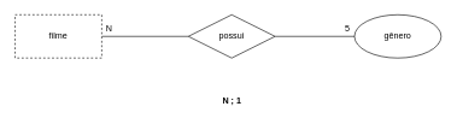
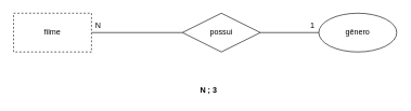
  <mxCell id="0" />
  <mxCell id="1" parent="0" />
  <mxCell id="2" style="edgeStyle=orthogonalEdgeStyle;rounded=0;orthogonalLoop=1;jettySize=auto;html=1;exitX=1;exitY=0.5;exitDx=0;exitDy=0;entryX=0;entryY=0.5;entryDx=0;entryDy=0;endArrow=none;endFill=0;" edge="1" parent="1" source="3" target="6"><mxGeometry relative="1" as="geometry" /></mxCell>
  <mxCell id="3" value="filme" style="rounded=0;whiteSpace=wrap;html=1;dashed=1;" vertex="1" parent="1"><mxGeometry x="20" y="20" width="120" height="60" as="geometry" /></mxCell>
  <mxCell id="4" value="gênero" style="ellipse;whiteSpace=wrap;html=1;" vertex="1" parent="1"><mxGeometry x="490" y="20" width="120" height="60" as="geometry" /></mxCell>
  <mxCell id="5" style="edgeStyle=orthogonalEdgeStyle;rounded=0;orthogonalLoop=1;jettySize=auto;html=1;exitX=1;exitY=0.5;exitDx=0;exitDy=0;entryX=0;entryY=0.5;entryDx=0;entryDy=0;endArrow=none;endFill=0;" edge="1" parent="1" source="6" target="4"><mxGeometry relative="1" as="geometry" /></mxCell>
- <mxCell id="6" value="possui" style="shape=rhombus;perimeter=rhombusPerimeter;whiteSpace=wrap;html=1;align=center;" vertex="1" parent="1"><mxGeometry x="260" y="20" width="120" height="60" as="geometry" /></mxCell>
- <mxCell id="7" value="&lt;b&gt;N ; 1&lt;/b&gt;" style="text;html=1;align=center;verticalAlign=middle;resizable=0;points=[];autosize=1;strokeColor=none;" vertex="1" parent="1"><mxGeometry x="300" y="130" width="40" height="20" as="geometry" /></mxCell>
+ <mxCell id="6" value="possui" style="shape=rhombus;perimeter=rhombusPerimeter;whiteSpace=wrap;html=1;align=center;" vertex="1" parent="1"><mxGeometry x="280" y="20" width="120" height="60" as="geometry" /></mxCell>
+ <mxCell id="7" value="&lt;b&gt;N ; 3&lt;/b&gt;" style="text;html=1;align=center;verticalAlign=middle;resizable=0;points=[];autosize=1;strokeColor=none;" vertex="1" parent="1"><mxGeometry x="300" y="130" width="40" height="20" as="geometry" /></mxCell>
  <mxCell id="8" value="N" style="text;html=1;align=center;verticalAlign=middle;resizable=0;points=[];autosize=1;strokeColor=none;" vertex="1" parent="1"><mxGeometry x="140" y="30" width="20" height="20" as="geometry" /></mxCell>
- <mxCell id="9" value="5" style="text;html=1;align=center;verticalAlign=middle;resizable=0;points=[];autosize=1;strokeColor=none;" vertex="1" parent="1"><mxGeometry x="470" y="30" width="20" height="20" as="geometry" /></mxCell>
+ <mxCell id="9" value="1" style="text;html=1;align=center;verticalAlign=middle;resizable=0;points=[];autosize=1;strokeColor=none;" vertex="1" parent="1"><mxGeometry x="470" y="30" width="20" height="20" as="geometry" /></mxCell>
